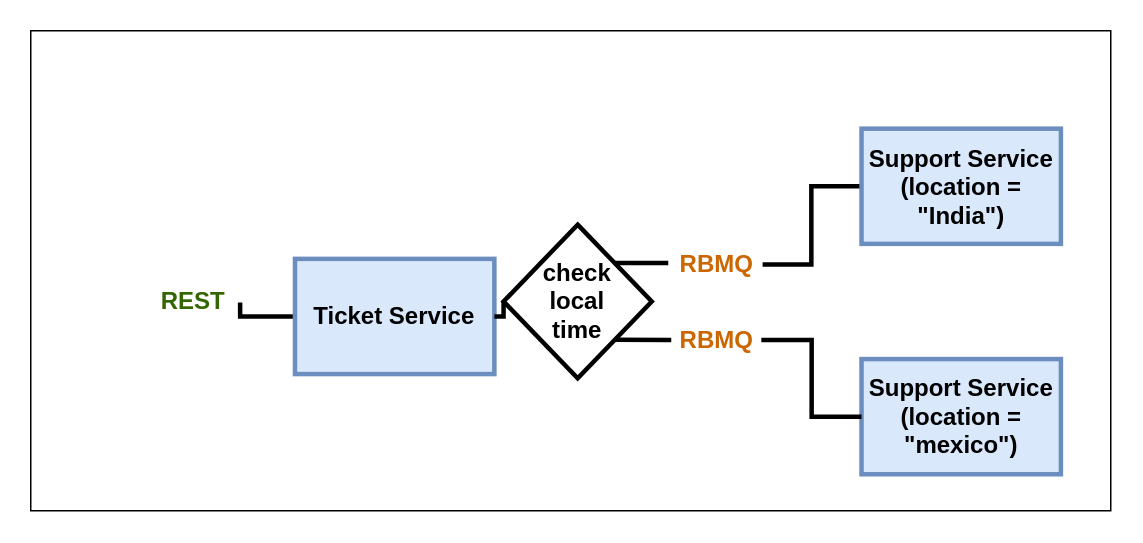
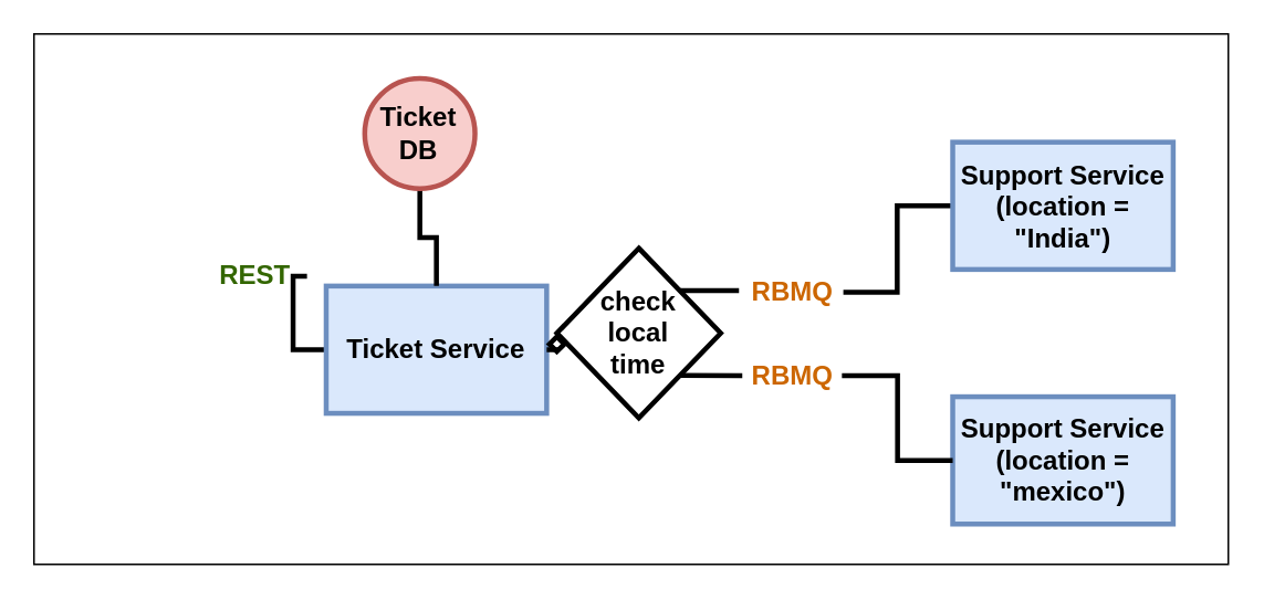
  <mxCell id="0" />
  <mxCell id="1" parent="0" />
  <mxCell id="2" value="" style="rounded=0;whiteSpace=wrap;html=1;fontSize=12;fontColor=#336600;" parent="1" vertex="1"><mxGeometry x="20" y="20" width="720" height="320" as="geometry" /></mxCell>
  <mxCell id="3" style="edgeStyle=orthogonalEdgeStyle;rounded=0;orthogonalLoop=1;jettySize=auto;html=1;exitX=0;exitY=0.5;exitDx=0;exitDy=0;entryX=1.025;entryY=0.531;entryDx=0;entryDy=0;entryPerimeter=0;endArrow=none;endFill=0;fontSize=16;strokeWidth=3;fontStyle=1" parent="1" source="4" target="17" edge="1"><mxGeometry relative="1" as="geometry" /></mxCell>
  <mxCell id="4" value="Ticket Service" style="rounded=0;whiteSpace=wrap;html=1;fillColor=#dae8fc;strokeColor=#6c8ebf;fontSize=16;strokeWidth=3;fontStyle=1" parent="1" vertex="1"><mxGeometry x="196.154" y="172.08" width="132.923" height="76.8" as="geometry" /></mxCell>
+ <mxCell id="5" style="edgeStyle=orthogonalEdgeStyle;rounded=0;orthogonalLoop=1;jettySize=auto;html=1;exitX=0.5;exitY=1;exitDx=0;exitDy=0;entryX=0.5;entryY=0;entryDx=0;entryDy=0;endArrow=none;endFill=0;fontSize=12;fontColor=#000000;strokeWidth=3;fontStyle=1" parent="1" source="6" target="4" edge="1"><mxGeometry relative="1" as="geometry" /></mxCell>
+ <mxCell id="6" value="Ticket DB" style="ellipse;whiteSpace=wrap;html=1;aspect=fixed;fillColor=#f8cecc;strokeColor=#b85450;fontSize=16;strokeWidth=3;fontStyle=1" parent="1" vertex="1"><mxGeometry x="219.385" y="46.88" width="66.462" height="66.462" as="geometry" /></mxCell>
  <mxCell id="7" style="edgeStyle=orthogonalEdgeStyle;rounded=0;orthogonalLoop=1;jettySize=auto;html=1;exitX=1;exitY=0;exitDx=0;exitDy=0;entryX=-0.033;entryY=0.486;entryDx=0;entryDy=0;entryPerimeter=0;endArrow=none;endFill=0;fontSize=16;strokeWidth=3;fontStyle=1" parent="1" source="8" target="13" edge="1"><mxGeometry relative="1" as="geometry" /></mxCell>
  <mxCell id="8" value="&lt;div style=&quot;font-size: 16px;&quot;&gt;check &lt;br style=&quot;font-size: 16px;&quot;&gt;&lt;/div&gt;&lt;div style=&quot;font-size: 16px;&quot;&gt;local &lt;br style=&quot;font-size: 16px;&quot;&gt;&lt;/div&gt;&lt;div style=&quot;font-size: 16px;&quot;&gt;time&lt;/div&gt;" style="rhombus;whiteSpace=wrap;html=1;fontSize=16;strokeWidth=3;fontStyle=1" parent="1" vertex="1"><mxGeometry x="335.23" y="149.28" width="98.77" height="102.4" as="geometry" /></mxCell>
- <mxCell id="9" style="edgeStyle=orthogonalEdgeStyle;rounded=0;orthogonalLoop=1;jettySize=auto;html=1;exitX=1;exitY=0.5;exitDx=0;exitDy=0;entryX=0;entryY=0.5;entryDx=0;entryDy=0;endArrow=none;endFill=0;fontSize=12;fontColor=#000000;strokeWidth=3;fontStyle=1" parent="1" source="4" target="8" edge="1"><mxGeometry relative="1" as="geometry" /></mxCell>
+ <mxCell id="9" style="edgeStyle=orthogonalEdgeStyle;rounded=0;orthogonalLoop=1;jettySize=auto;html=1;exitX=1;exitY=0.5;exitDx=0;exitDy=0;entryX=0;entryY=0.5;entryDx=0;entryDy=0;endArrow=diamond;endFill=0;fontSize=12;fontColor=#000000;strokeWidth=3;fontStyle=1;" parent="1" source="4" target="8" edge="1"><mxGeometry relative="1" as="geometry" /></mxCell>
  <mxCell id="10" style="edgeStyle=orthogonalEdgeStyle;rounded=0;orthogonalLoop=1;jettySize=auto;html=1;exitX=0;exitY=0.5;exitDx=0;exitDy=0;entryX=1.015;entryY=0.534;entryDx=0;entryDy=0;entryPerimeter=0;endArrow=none;endFill=0;fontSize=16;strokeWidth=3;fontStyle=1" parent="1" source="11" target="13" edge="1"><mxGeometry relative="1" as="geometry" /></mxCell>
  <mxCell id="11" value="Support Service (location = &quot;India&quot;)" style="rounded=0;whiteSpace=wrap;html=1;fillColor=#dae8fc;strokeColor=#6c8ebf;fontSize=16;strokeWidth=3;fontStyle=1" parent="1" vertex="1"><mxGeometry x="573.846" y="85.28" width="132.923" height="76.8" as="geometry" /></mxCell>
  <mxCell id="12" value="Support Service (location = &quot;mexico&quot;)" style="rounded=0;whiteSpace=wrap;html=1;fillColor=#dae8fc;strokeColor=#6c8ebf;fontSize=16;strokeWidth=3;fontStyle=1" parent="1" vertex="1"><mxGeometry x="573.846" y="238.88" width="132.923" height="76.8" as="geometry" /></mxCell>
  <mxCell id="13" value="RBMQ" style="text;html=1;align=center;verticalAlign=middle;resizable=0;points=[];autosize=1;fontColor=#CC6600;fontSize=16;strokeWidth=3;fontStyle=1" parent="1" vertex="1"><mxGeometry x="447" y="165.08" width="60" height="20" as="geometry" /></mxCell>
  <mxCell id="14" value="RBMQ" style="text;html=1;align=center;verticalAlign=middle;resizable=0;points=[];autosize=1;fontColor=#CC6600;fontSize=16;strokeWidth=3;fontStyle=1" parent="1" vertex="1"><mxGeometry x="447" y="216.28" width="60" height="20" as="geometry" /></mxCell>
  <mxCell id="15" style="edgeStyle=orthogonalEdgeStyle;rounded=0;orthogonalLoop=1;jettySize=auto;html=1;exitX=1.001;exitY=0.497;exitDx=0;exitDy=0;entryX=0;entryY=0.5;entryDx=0;entryDy=0;endArrow=none;endFill=0;fontSize=12;fontColor=#000000;exitPerimeter=0;strokeWidth=3;fontStyle=1" parent="1" source="14" target="12" edge="1"><mxGeometry relative="1" as="geometry"><Array as="points"><mxPoint x="540.615" y="226.08" /><mxPoint x="540.615" y="277.28" /></Array></mxGeometry></mxCell>
  <mxCell id="16" style="edgeStyle=orthogonalEdgeStyle;rounded=0;orthogonalLoop=1;jettySize=auto;html=1;exitX=1;exitY=1;exitDx=0;exitDy=0;entryX=0;entryY=0.5;entryDx=0;entryDy=0;endArrow=none;endFill=0;fontSize=12;fontColor=#000000;strokeWidth=3;fontStyle=1" parent="1" source="8" target="14" edge="1"><mxGeometry relative="1" as="geometry"><mxPoint x="407.692" y="226.08" as="sourcePoint" /><mxPoint x="573.846" y="277.28" as="targetPoint" /><Array as="points" /></mxGeometry></mxCell>
- <mxCell id="17" value="REST" style="text;html=1;align=center;verticalAlign=middle;resizable=0;points=[];autosize=1;fontColor=#336600;fontSize=16;strokeWidth=3;fontStyle=1" parent="1" vertex="1"><mxGeometry x="98.077" y="190.48" width="60" height="20" as="geometry" /></mxCell>
+ <mxCell id="17" value="REST" style="text;html=1;align=center;verticalAlign=middle;resizable=0;points=[];autosize=1;fontColor=#336600;fontSize=16;strokeWidth=3;fontStyle=1" parent="1" vertex="1"><mxGeometry x="123.077" y="155.48" width="60" height="20" as="geometry" /></mxCell>
